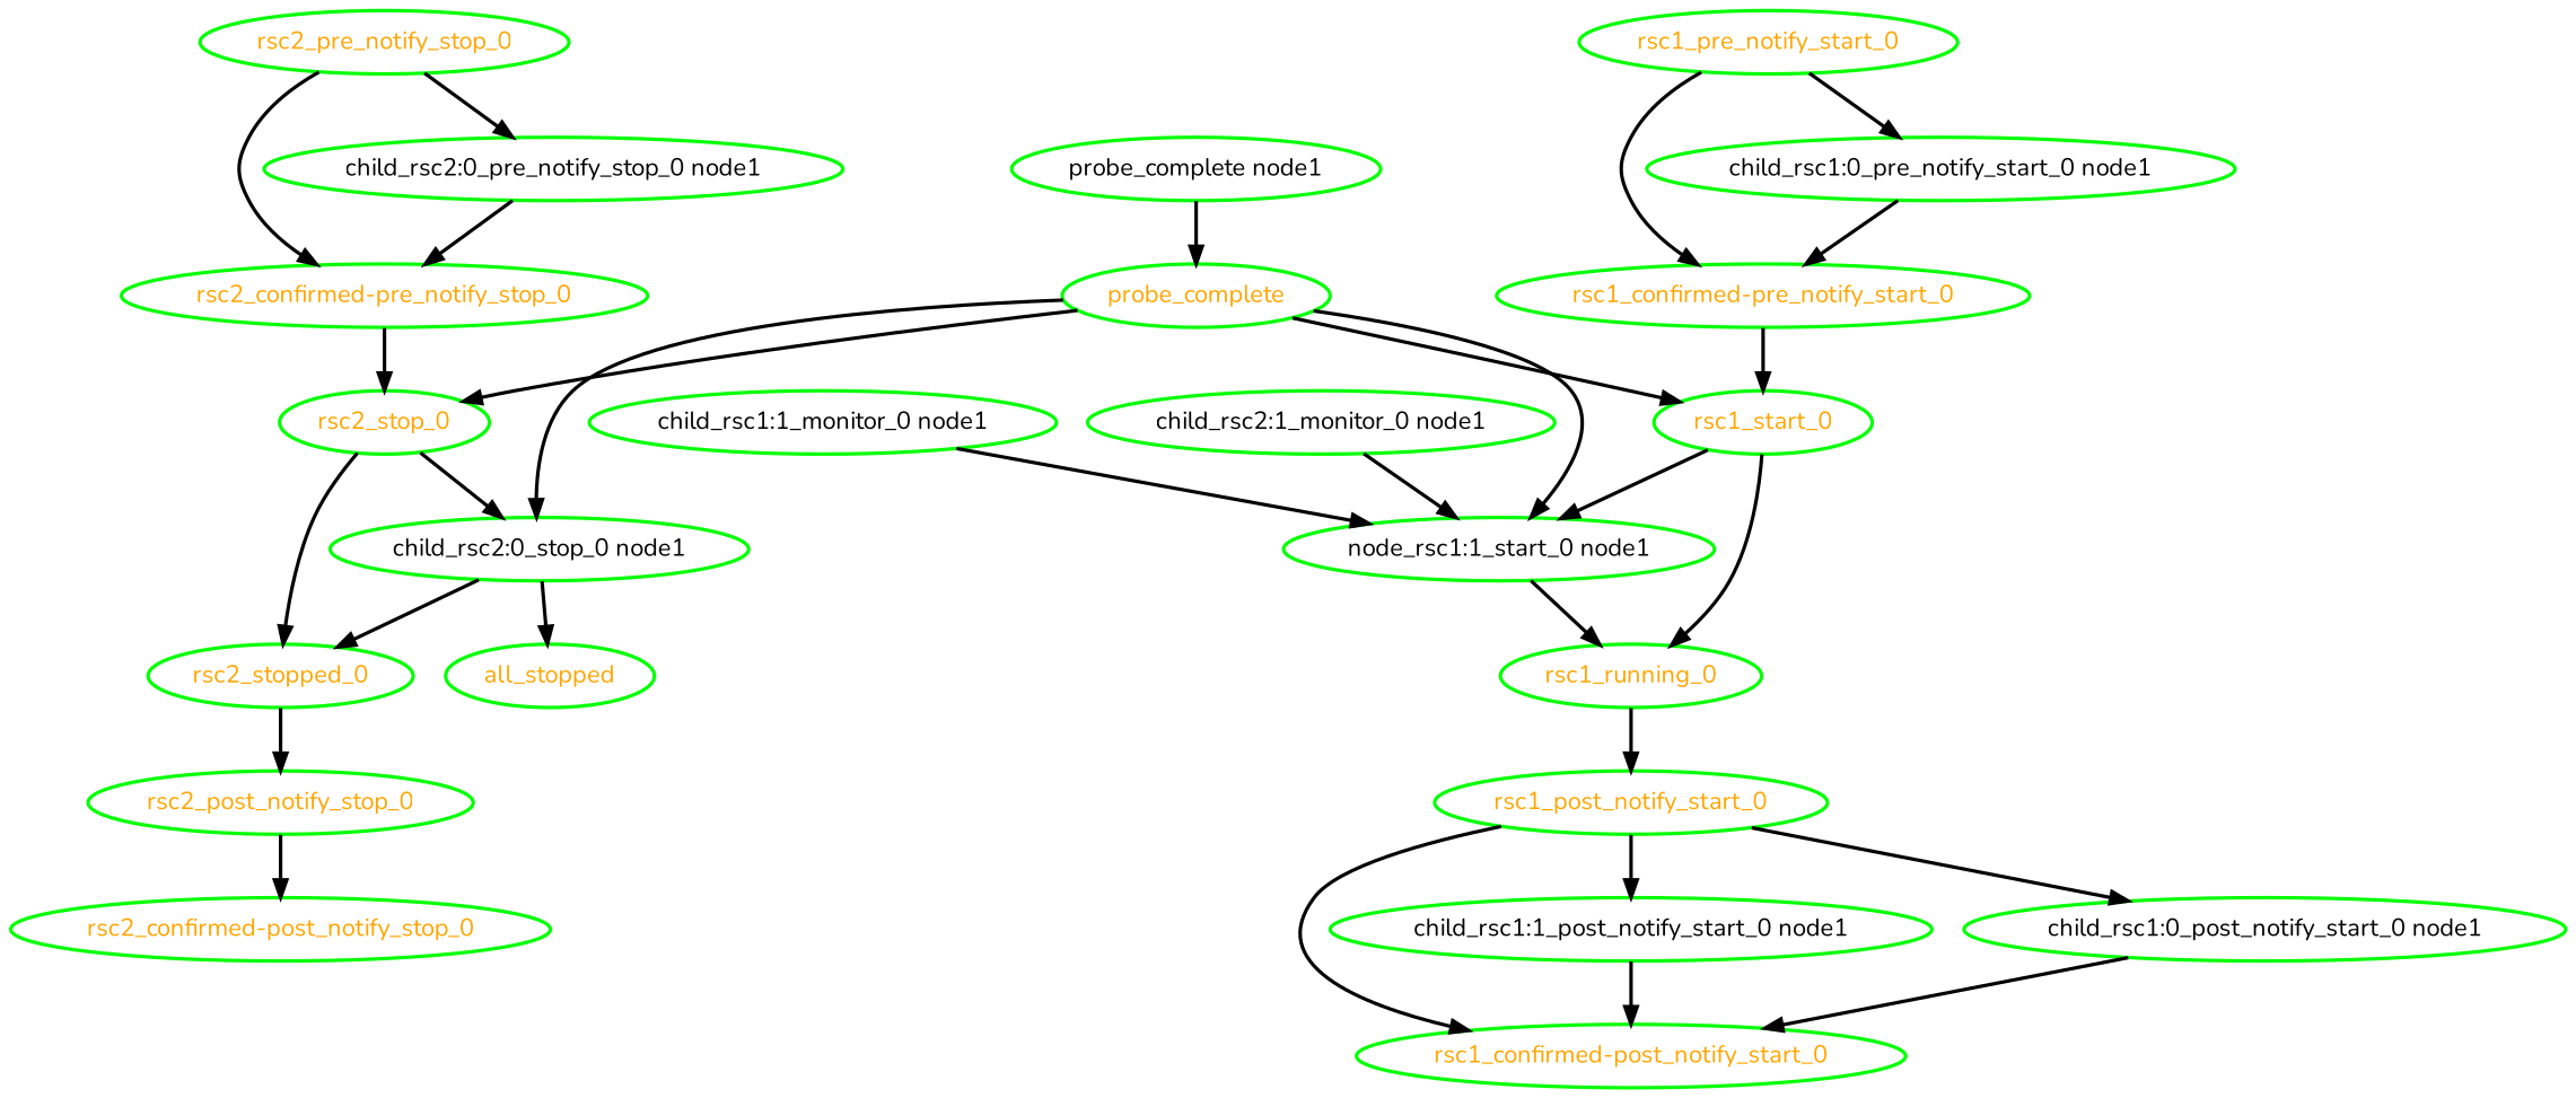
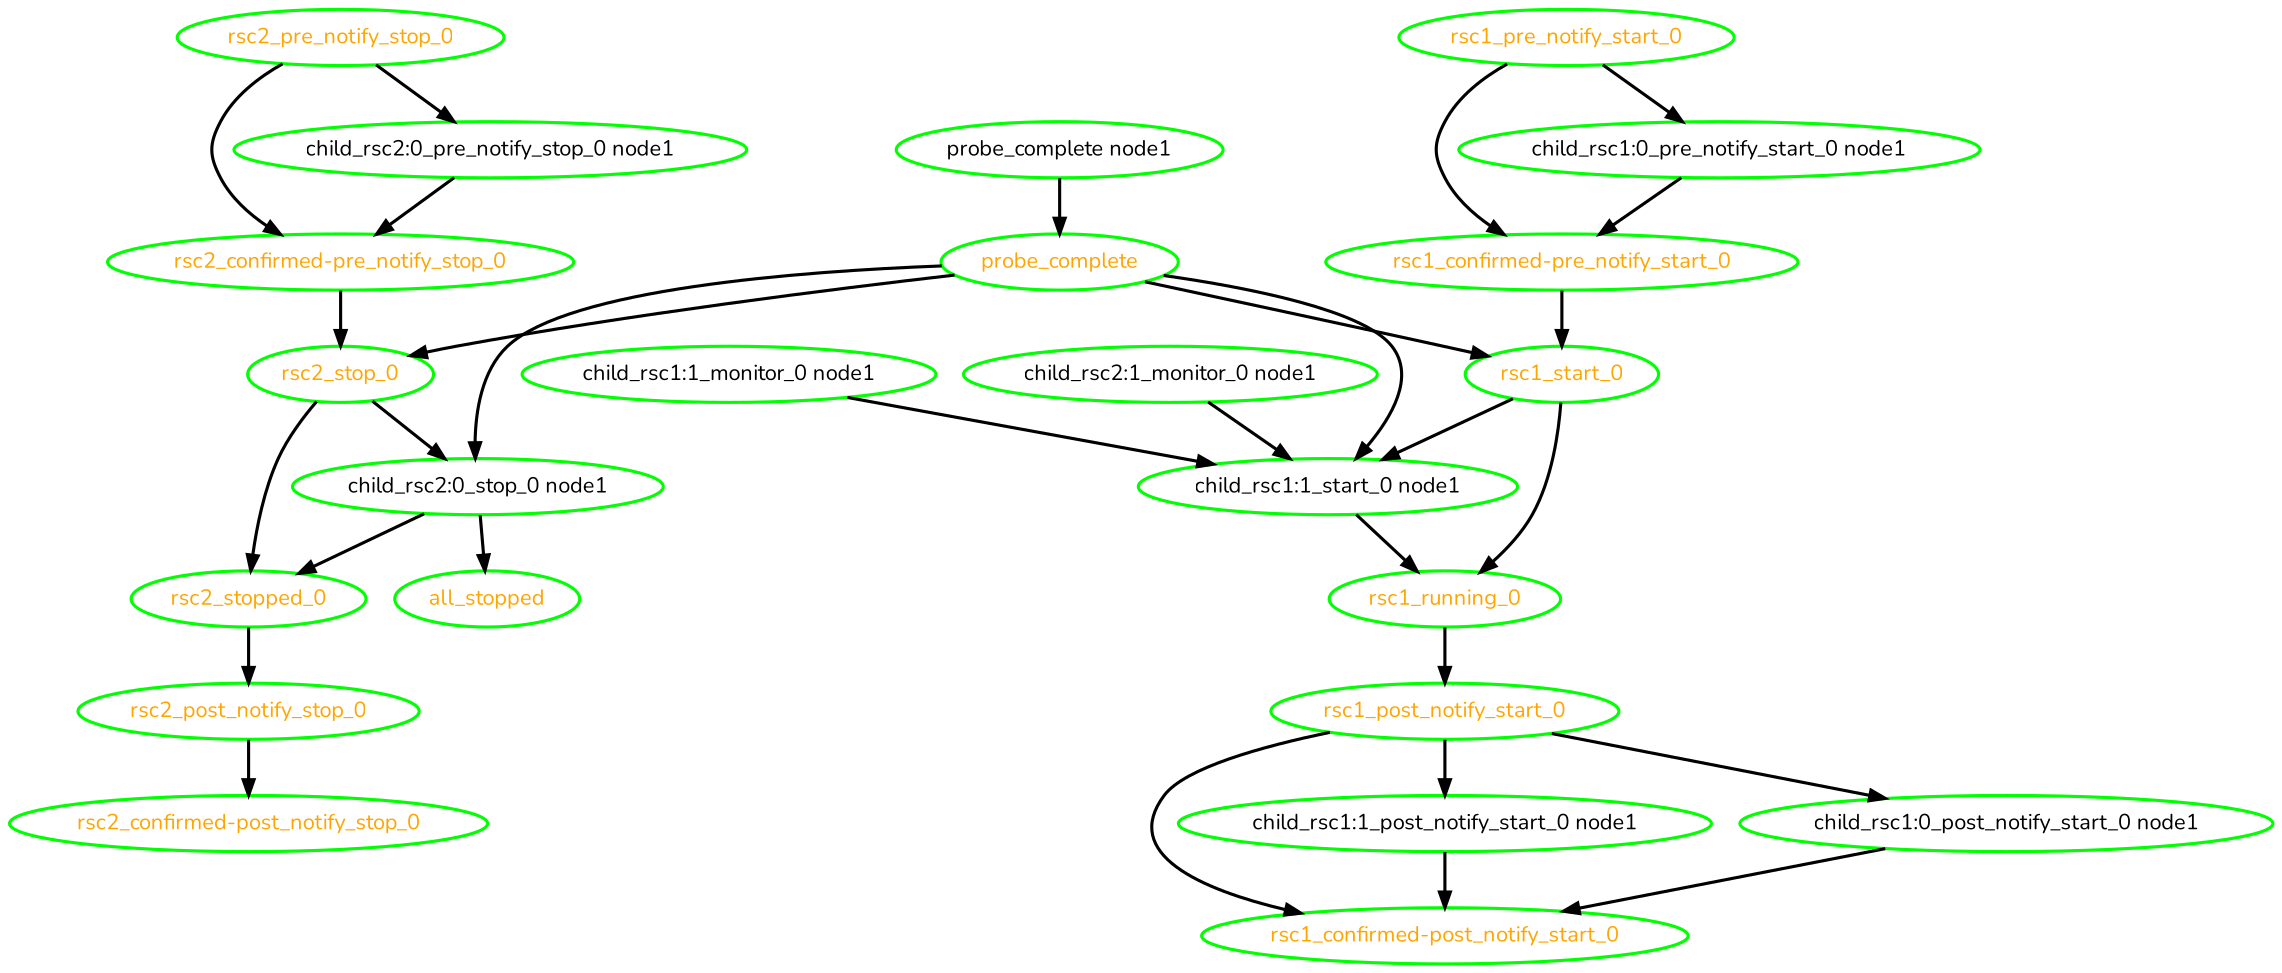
  digraph {
    fontname=Nunito
    node [color=green fontcolor=orange fontname=Nunito style=bold]
    edge [fontname=Nunito style=bold]
    "child_rsc1:0_post_notify_start_0 node1" [fontcolor=black]
    "rsc1_confirmed-post_notify_start_0"
    "child_rsc1:0_pre_notify_start_0 node1" [fontcolor=black]
    "rsc1_confirmed-pre_notify_start_0"
    rsc1_start_0
-   "child_rsc1:1_start_0 node1" [fontcolor=black label="node_rsc1:1_start_0 node1"]
+   "child_rsc1:1_start_0 node1" [fontcolor=black]
    rsc1_running_0
    "child_rsc1:1_monitor_0 node1" [fontcolor=black]
    "probe_complete node1" [fontcolor=black]
    probe_complete
    rsc2_stop_0
    "child_rsc2:0_stop_0 node1" [fontcolor=black]
    "child_rsc1:1_post_notify_start_0 node1" [fontcolor=black]
    rsc1_post_notify_start_0
    "child_rsc2:0_pre_notify_stop_0 node1" [fontcolor=black]
    "rsc2_confirmed-pre_notify_stop_0"
    rsc2_stopped_0
    all_stopped
    rsc2_post_notify_stop_0
    "rsc2_confirmed-post_notify_stop_0"
    "child_rsc2:1_monitor_0 node1" [fontcolor=black]
    rsc1_pre_notify_start_0
    rsc2_pre_notify_stop_0
    "child_rsc1:0_post_notify_start_0 node1" -> "rsc1_confirmed-post_notify_start_0"
    "child_rsc1:0_pre_notify_start_0 node1" -> "rsc1_confirmed-pre_notify_start_0"
    "rsc1_confirmed-pre_notify_start_0" -> rsc1_start_0
    rsc1_start_0 -> "child_rsc1:1_start_0 node1"
    rsc1_start_0 -> rsc1_running_0
    "child_rsc1:1_start_0 node1" -> rsc1_running_0
    rsc1_running_0 -> rsc1_post_notify_start_0
    "child_rsc1:1_monitor_0 node1" -> "child_rsc1:1_start_0 node1"
    "probe_complete node1" -> probe_complete
    probe_complete -> rsc1_start_0
    probe_complete -> "child_rsc1:1_start_0 node1"
    probe_complete -> rsc2_stop_0
    probe_complete -> "child_rsc2:0_stop_0 node1"
    rsc2_stop_0 -> "child_rsc2:0_stop_0 node1"
    rsc2_stop_0 -> rsc2_stopped_0
    "child_rsc2:0_stop_0 node1" -> rsc2_stopped_0
    "child_rsc2:0_stop_0 node1" -> all_stopped
    "child_rsc1:1_post_notify_start_0 node1" -> "rsc1_confirmed-post_notify_start_0"
    rsc1_post_notify_start_0 -> "child_rsc1:0_post_notify_start_0 node1"
    rsc1_post_notify_start_0 -> "rsc1_confirmed-post_notify_start_0"
    rsc1_post_notify_start_0 -> "child_rsc1:1_post_notify_start_0 node1"
    "child_rsc2:0_pre_notify_stop_0 node1" -> "rsc2_confirmed-pre_notify_stop_0"
    "rsc2_confirmed-pre_notify_stop_0" -> rsc2_stop_0
    rsc2_stopped_0 -> rsc2_post_notify_stop_0
    rsc2_post_notify_stop_0 -> "rsc2_confirmed-post_notify_stop_0"
    "child_rsc2:1_monitor_0 node1" -> "child_rsc1:1_start_0 node1"
    rsc1_pre_notify_start_0 -> "child_rsc1:0_pre_notify_start_0 node1"
    rsc1_pre_notify_start_0 -> "rsc1_confirmed-pre_notify_start_0"
    rsc2_pre_notify_stop_0 -> "child_rsc2:0_pre_notify_stop_0 node1"
    rsc2_pre_notify_stop_0 -> "rsc2_confirmed-pre_notify_stop_0"
  }
